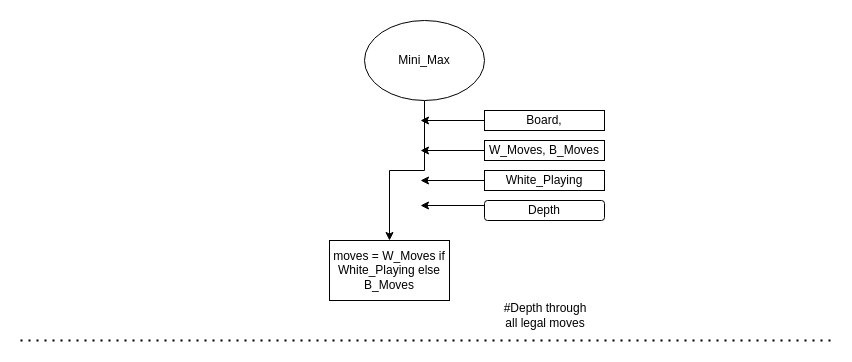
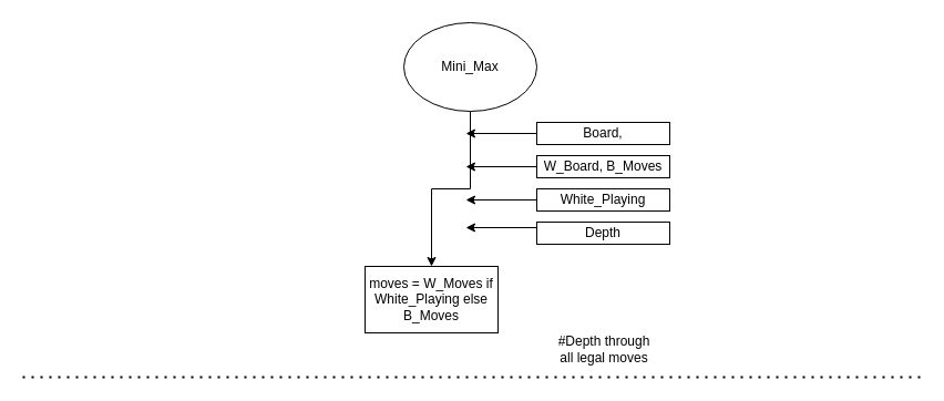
  <mxCell id="0" />
  <mxCell id="1" parent="0" />
  <mxCell id="2" style="edgeStyle=orthogonalEdgeStyle;rounded=0;orthogonalLoop=1;jettySize=auto;html=1;exitX=0.5;exitY=1;exitDx=0;exitDy=0;entryX=0.5;entryY=0;entryDx=0;entryDy=0;" edge="1" parent="1" source="3" target="5"><mxGeometry relative="1" as="geometry" /></mxCell>
  <mxCell id="3" value="" style="ellipse;whiteSpace=wrap;html=1;" vertex="1" parent="1"><mxGeometry x="364" y="20" width="120" height="80" as="geometry" /></mxCell>
  <mxCell id="4" value="Mini_Max" style="text;strokeColor=none;align=center;fillColor=none;html=1;verticalAlign=middle;whiteSpace=wrap;rounded=0;" vertex="1" parent="1"><mxGeometry x="394" y="45" width="60" height="30" as="geometry" /></mxCell>
  <mxCell id="5" value="moves = W_Moves if White_Playing else B_Moves" style="rounded=0;whiteSpace=wrap;html=1;" vertex="1" parent="1"><mxGeometry x="329" y="240" width="120" height="60" as="geometry" /></mxCell>
  <mxCell id="6" style="edgeStyle=orthogonalEdgeStyle;rounded=0;orthogonalLoop=1;jettySize=auto;html=1;exitX=0;exitY=0.5;exitDx=0;exitDy=0;" edge="1" parent="1" source="7"><mxGeometry relative="1" as="geometry"><mxPoint x="420" y="120" as="targetPoint" /></mxGeometry></mxCell>
  <mxCell id="7" value="Board, " style="rounded=0;whiteSpace=wrap;html=1;" vertex="1" parent="1"><mxGeometry x="484" y="110" width="120" height="20" as="geometry" /></mxCell>
  <mxCell id="8" value="Board, " style="rounded=0;whiteSpace=wrap;html=1;" vertex="1" parent="1"><mxGeometry x="484" y="110" width="120" height="20" as="geometry" /></mxCell>
  <mxCell id="9" style="edgeStyle=orthogonalEdgeStyle;rounded=0;orthogonalLoop=1;jettySize=auto;html=1;exitX=0;exitY=0.5;exitDx=0;exitDy=0;" edge="1" parent="1" source="10"><mxGeometry relative="1" as="geometry"><mxPoint x="420" y="150" as="targetPoint" /></mxGeometry></mxCell>
- <mxCell id="10" value="W_Moves, B_Moves" style="rounded=0;whiteSpace=wrap;html=1;" vertex="1" parent="1"><mxGeometry x="484" y="140" width="120" height="20" as="geometry" /></mxCell>
+ <mxCell id="10" value="W_Board, B_Moves" style="rounded=0;whiteSpace=wrap;html=1;" vertex="1" parent="1"><mxGeometry x="484" y="140" width="120" height="20" as="geometry" /></mxCell>
  <mxCell id="11" style="edgeStyle=orthogonalEdgeStyle;rounded=0;orthogonalLoop=1;jettySize=auto;html=1;exitX=0;exitY=0.5;exitDx=0;exitDy=0;" edge="1" parent="1" source="12"><mxGeometry relative="1" as="geometry"><mxPoint x="420" y="180" as="targetPoint" /></mxGeometry></mxCell>
  <mxCell id="12" value="White_Playing" style="rounded=0;whiteSpace=wrap;html=1;" vertex="1" parent="1"><mxGeometry x="484" y="170" width="120" height="20" as="geometry" /></mxCell>
  <mxCell id="13" style="edgeStyle=orthogonalEdgeStyle;rounded=0;orthogonalLoop=1;jettySize=auto;html=1;exitX=0;exitY=0.25;exitDx=0;exitDy=0;" edge="1" parent="1" source="14"><mxGeometry relative="1" as="geometry"><mxPoint x="420" y="205" as="targetPoint" /></mxGeometry></mxCell>
- <mxCell id="14" value="Depth" style="whiteSpace=wrap;html=1;rounded=1;" vertex="1" parent="1"><mxGeometry x="484" y="200" width="120" height="20" as="geometry" /></mxCell>
+ <mxCell id="14" value="Depth" style="rounded=0;whiteSpace=wrap;html=1;" vertex="1" parent="1"><mxGeometry x="484" y="200" width="120" height="20" as="geometry" /></mxCell>
  <mxCell id="15" value="" style="endArrow=none;dashed=1;html=1;dashPattern=1 3;strokeWidth=2;rounded=0;" edge="1" parent="1"><mxGeometry width="50" height="50" relative="1" as="geometry"><mxPoint x="20" y="340" as="sourcePoint" /><mxPoint x="830" y="340" as="targetPoint" /></mxGeometry></mxCell>
  <mxCell id="16" value="#Depth through all legal moves" style="text;strokeColor=none;align=center;fillColor=none;html=1;verticalAlign=middle;whiteSpace=wrap;rounded=0;" vertex="1" parent="1"><mxGeometry x="500" y="300" width="90" height="30" as="geometry" /></mxCell>
